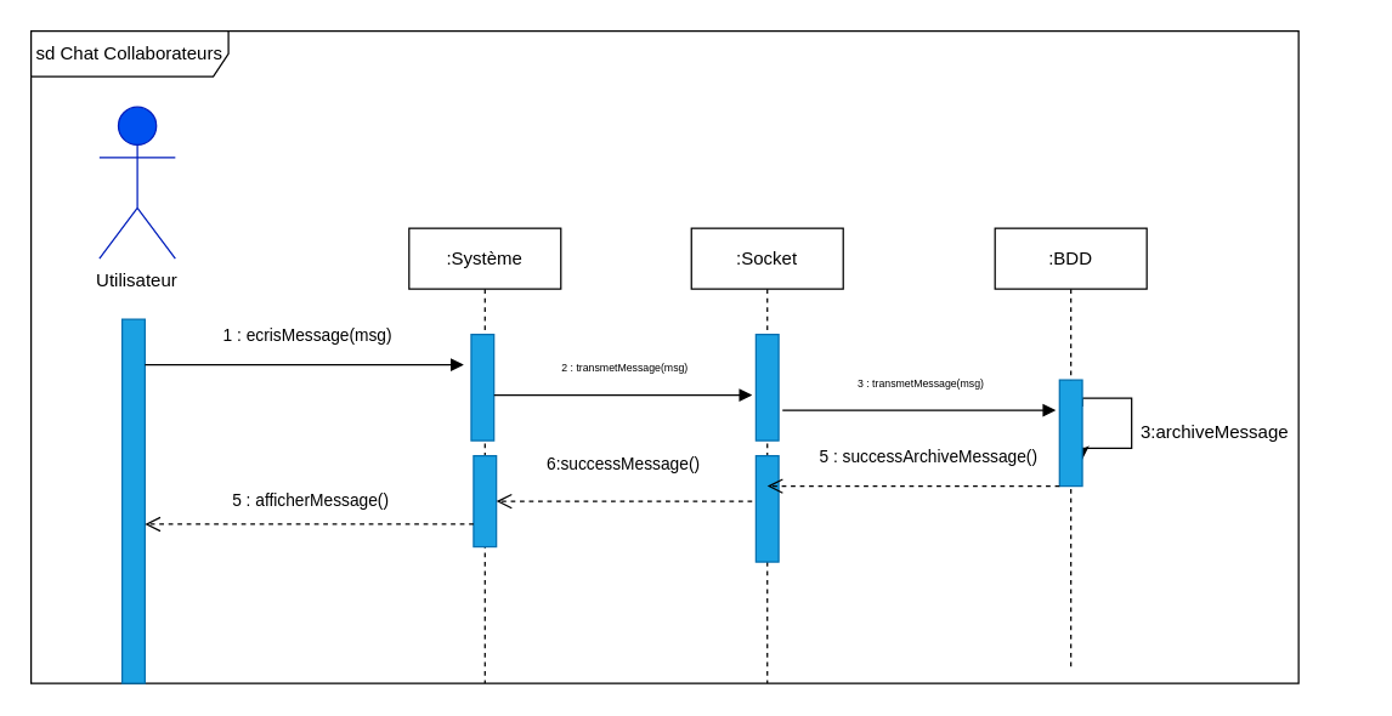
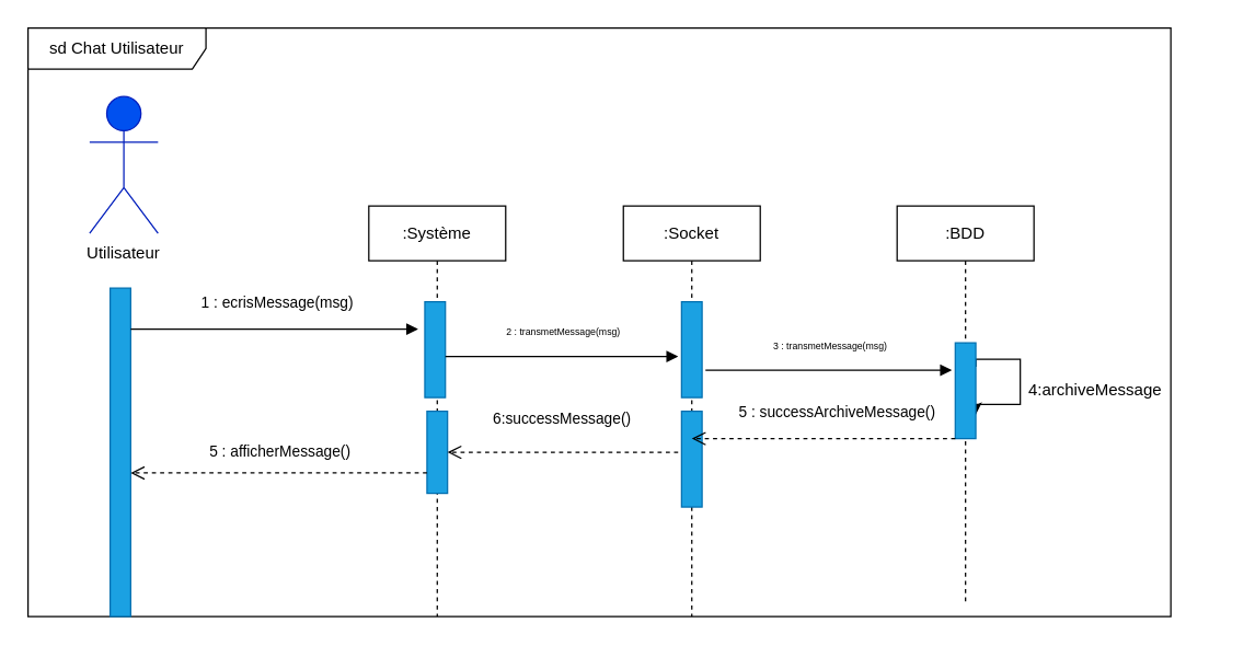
  <mxCell id="0" />
  <mxCell id="1" parent="0" />
- <mxCell id="2" value="sd Chat Collaborateurs" style="shape=umlFrame;whiteSpace=wrap;html=1;width=130;height=30;" parent="1" vertex="1"><mxGeometry x="20" y="20" width="835" height="430" as="geometry" /></mxCell>
+ <mxCell id="2" value="sd Chat Utilisateur" style="shape=umlFrame;whiteSpace=wrap;html=1;width=130;height=30;" parent="1" vertex="1"><mxGeometry x="20" y="20" width="835" height="430" as="geometry" /></mxCell>
  <mxCell id="3" value="&lt;b&gt;Utilisateur&lt;/b&gt;" style="shape=umlActor;verticalLabelPosition=bottom;verticalAlign=top;html=1;fillColor=#0050ef;fontColor=#ffffff;strokeColor=#001DBC;" parent="1" vertex="1"><mxGeometry x="65" y="70" width="50" height="100" as="geometry" /></mxCell>
  <mxCell id="4" value="Utilisateur" style="text;html=1;strokeColor=none;fillColor=none;align=center;verticalAlign=middle;whiteSpace=wrap;rounded=0;" parent="1" vertex="1"><mxGeometry x="60" y="170" width="60" height="30" as="geometry" /></mxCell>
  <mxCell id="5" value=":Système" style="shape=umlLifeline;perimeter=lifelinePerimeter;whiteSpace=wrap;html=1;container=1;collapsible=0;recursiveResize=0;outlineConnect=0;" parent="1" vertex="1"><mxGeometry x="269" y="150" width="100" height="300" as="geometry" /></mxCell>
  <mxCell id="6" value="" style="rounded=0;whiteSpace=wrap;html=1;fillColor=#1ba1e2;fontColor=#ffffff;strokeColor=#006EAF;" parent="5" vertex="1"><mxGeometry x="42.5" y="150" width="15" height="60" as="geometry" /></mxCell>
  <mxCell id="7" value="" style="rounded=0;whiteSpace=wrap;html=1;fillColor=#1ba1e2;fontColor=#ffffff;strokeColor=#006EAF;" parent="5" vertex="1"><mxGeometry x="40.93" y="70" width="15" height="70" as="geometry" /></mxCell>
  <mxCell id="8" value=":BDD" style="shape=umlLifeline;perimeter=lifelinePerimeter;whiteSpace=wrap;html=1;container=1;collapsible=0;recursiveResize=0;outlineConnect=0;" parent="1" vertex="1"><mxGeometry x="655" y="150" width="100" height="290" as="geometry" /></mxCell>
  <mxCell id="9" style="edgeStyle=orthogonalEdgeStyle;rounded=0;orthogonalLoop=1;jettySize=auto;html=1;exitX=1;exitY=0.25;exitDx=0;exitDy=0;entryX=1;entryY=0.75;entryDx=0;entryDy=0;" parent="8" source="10" target="10" edge="1"><mxGeometry relative="1" as="geometry"><Array as="points"><mxPoint x="58" y="112" /><mxPoint x="90" y="112" /><mxPoint x="90" y="145" /></Array></mxGeometry></mxCell>
  <mxCell id="10" value="" style="rounded=0;whiteSpace=wrap;html=1;fillColor=#1ba1e2;fontColor=#ffffff;strokeColor=#006EAF;" parent="8" vertex="1"><mxGeometry x="42.5" y="100" width="15" height="70" as="geometry" /></mxCell>
  <mxCell id="11" value="" style="rounded=0;whiteSpace=wrap;html=1;fillColor=#1ba1e2;fontColor=#ffffff;strokeColor=#006EAF;" parent="1" vertex="1"><mxGeometry x="80" y="210" width="15" height="240" as="geometry" /></mxCell>
  <mxCell id="12" value="1 : ecrisMessage(msg)" style="html=1;verticalAlign=bottom;endArrow=block;rounded=0;" parent="1" edge="1"><mxGeometry x="0.016" y="10" width="80" relative="1" as="geometry"><mxPoint x="95" y="240" as="sourcePoint" /><mxPoint x="305" y="240" as="targetPoint" /><mxPoint as="offset" /></mxGeometry></mxCell>
  <mxCell id="13" value="&lt;font style=&quot;font-size: 7px;&quot;&gt;2 : transmetMessage(msg)&lt;/font&gt;" style="html=1;verticalAlign=bottom;endArrow=block;rounded=0;" parent="1" edge="1"><mxGeometry x="0.016" y="10" width="80" relative="1" as="geometry"><mxPoint x="325" y="260" as="sourcePoint" /><mxPoint x="495" y="260" as="targetPoint" /><mxPoint as="offset" /></mxGeometry></mxCell>
- <mxCell id="14" value="3:archiveMessage" style="text;html=1;strokeColor=none;fillColor=none;align=center;verticalAlign=middle;whiteSpace=wrap;rounded=0;" parent="1" vertex="1"><mxGeometry x="705" y="270" width="190" height="30" as="geometry" /></mxCell>
+ <mxCell id="14" value="4:archiveMessage" style="text;html=1;strokeColor=none;fillColor=none;align=center;verticalAlign=middle;whiteSpace=wrap;rounded=0;" parent="1" vertex="1"><mxGeometry x="705" y="270" width="190" height="30" as="geometry" /></mxCell>
  <mxCell id="15" value="6:successMessage()" style="html=1;verticalAlign=bottom;endArrow=open;dashed=1;endSize=8;rounded=0;entryX=1;entryY=0.5;entryDx=0;entryDy=0;" parent="1" target="6" edge="1"><mxGeometry x="0.011" y="-15" relative="1" as="geometry"><mxPoint x="495" y="330" as="sourcePoint" /><mxPoint x="395" y="304" as="targetPoint" /><mxPoint as="offset" /></mxGeometry></mxCell>
  <mxCell id="16" value="5 : afficherMessage()" style="html=1;verticalAlign=bottom;endArrow=open;dashed=1;endSize=8;rounded=0;exitX=0;exitY=0.75;exitDx=0;exitDy=0;entryX=1;entryY=0.563;entryDx=0;entryDy=0;entryPerimeter=0;" parent="1" source="6" edge="1" target="11"><mxGeometry x="-0.016" y="-6" relative="1" as="geometry"><mxPoint x="304.335" y="320" as="sourcePoint" /><mxPoint x="95" y="340" as="targetPoint" /><mxPoint as="offset" /></mxGeometry></mxCell>
  <mxCell id="17" value=":Socket" style="shape=umlLifeline;perimeter=lifelinePerimeter;whiteSpace=wrap;html=1;container=1;collapsible=0;recursiveResize=0;outlineConnect=0;" vertex="1" parent="1"><mxGeometry x="455" y="150" width="100" height="300" as="geometry" /></mxCell>
  <mxCell id="18" value="" style="rounded=0;whiteSpace=wrap;html=1;fillColor=#1ba1e2;fontColor=#ffffff;strokeColor=#006EAF;" vertex="1" parent="17"><mxGeometry x="42.5" y="150" width="15" height="70" as="geometry" /></mxCell>
  <mxCell id="19" value="" style="rounded=0;whiteSpace=wrap;html=1;fillColor=#1ba1e2;fontColor=#ffffff;strokeColor=#006EAF;" vertex="1" parent="17"><mxGeometry x="42.5" y="70" width="15" height="70" as="geometry" /></mxCell>
  <mxCell id="20" value="&lt;font style=&quot;font-size: 7px;&quot;&gt;3 : transmetMessage(msg)&lt;/font&gt;" style="html=1;verticalAlign=bottom;endArrow=block;rounded=0;" edge="1" parent="1"><mxGeometry x="0.016" y="10" width="80" relative="1" as="geometry"><mxPoint x="515" y="270" as="sourcePoint" /><mxPoint x="695" y="270" as="targetPoint" /><mxPoint as="offset" /></mxGeometry></mxCell>
  <mxCell id="21" value="&lt;span style=&quot;background-color: transparent;&quot;&gt;5 : successArchiveMessage()&lt;/span&gt;" style="html=1;verticalAlign=bottom;endArrow=open;dashed=1;endSize=8;rounded=0;exitX=0;exitY=1;exitDx=0;exitDy=0;" edge="1" parent="1" source="10"><mxGeometry x="-0.093" y="-10" relative="1" as="geometry"><mxPoint x="670.93" y="320" as="sourcePoint" /><mxPoint x="505" y="320" as="targetPoint" /><mxPoint as="offset" /></mxGeometry></mxCell>
